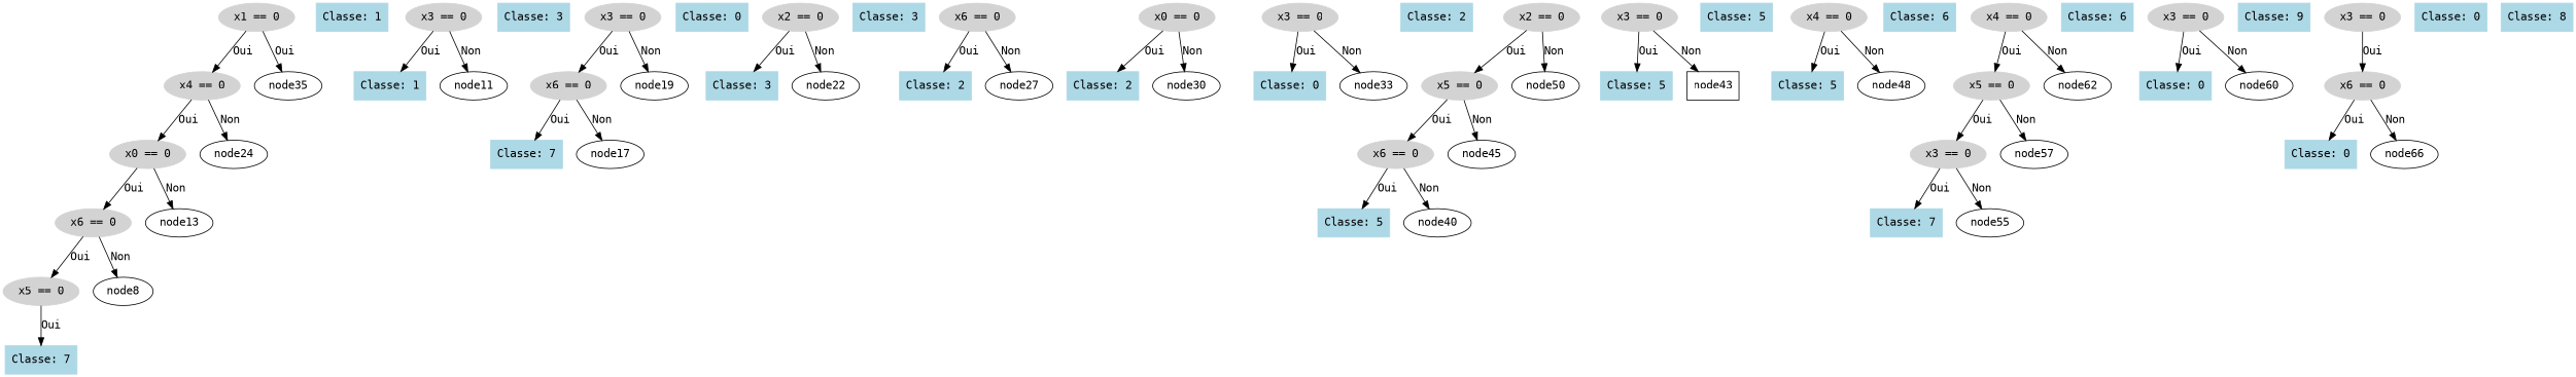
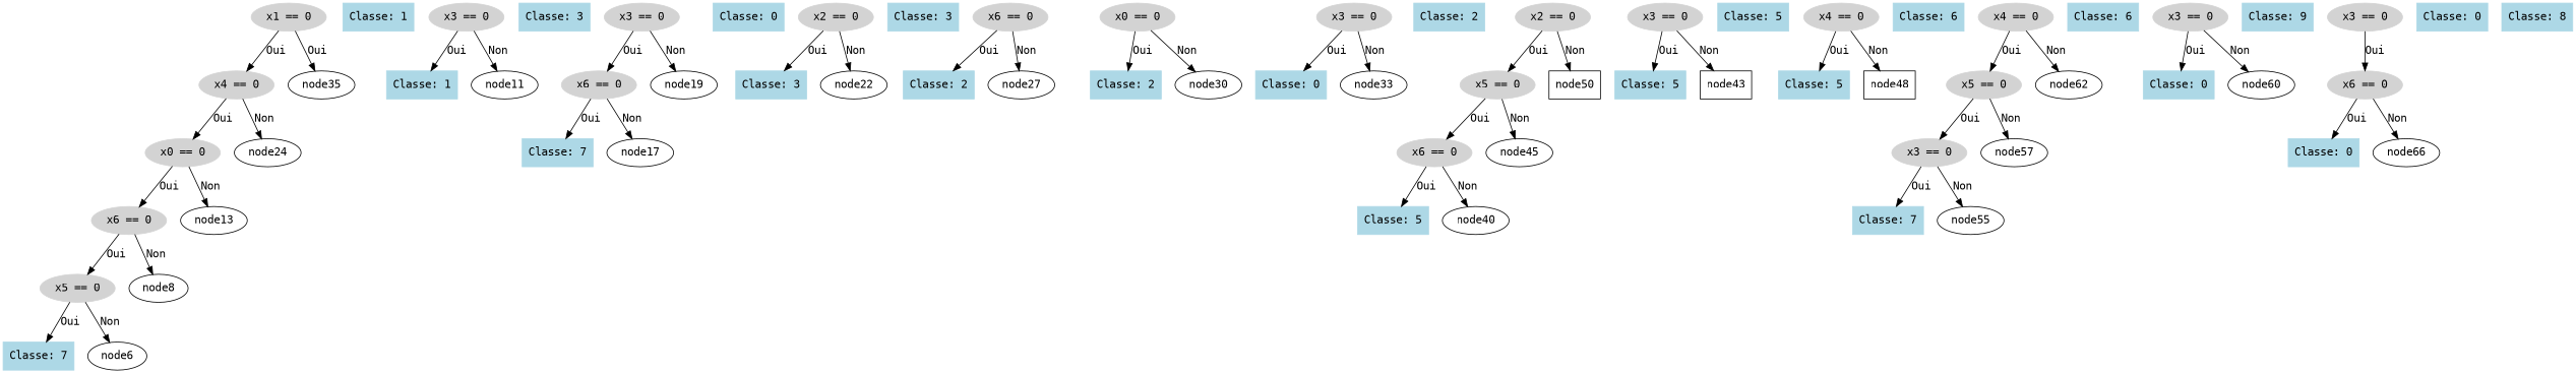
  digraph {
    fontname="DejaVu Sans Mono"
    node [color=lightblue fontname="DejaVu Sans Mono" shape=box style=filled]
    edge [fontname="DejaVu Sans Mono"]
    n1 [color=lightgray label="x1 == 0" shape=ellipse]
    n2 [color=lightgray label="x4 == 0" shape=ellipse]
    node35 [color="" shape="" style=""]
    n4 [color=lightgray label="x0 == 0" shape=ellipse]
    node24 [color="" shape="" style=""]
    n6 [color=lightgray label="x6 == 0" shape=ellipse]
    node13 [color="" shape="" style=""]
    n8 [color=lightgray label="x5 == 0" shape=ellipse]
    node8 [color="" shape="" style=""]
    n10 [label="Classe: 7"]
+   node6 [color="" shape="" style=""]
    n12 [label="Classe: 1"]
    n13 [color=lightgray label="x3 == 0" shape=ellipse]
    n14 [label="Classe: 1"]
    node11 [color="" shape="" style=""]
    n16 [label="Classe: 3"]
    n17 [color=lightgray label="x3 == 0" shape=ellipse]
    n18 [color=lightgray label="x6 == 0" shape=ellipse]
    node19 [color="" shape="" style=""]
    n20 [label="Classe: 7"]
    node17 [color="" shape="" style=""]
    n22 [label="Classe: 0"]
    n23 [color=lightgray label="x2 == 0" shape=ellipse]
    n24 [label="Classe: 3"]
    node22 [color="" shape="" style=""]
    n26 [label="Classe: 3"]
    n27 [color=lightgray label="x6 == 0" shape=ellipse]
    n28 [label="Classe: 2"]
    node27 [color="" shape="" style=""]
    n30 [color=lightgray label="x0 == 0" shape=ellipse]
    n31 [label="Classe: 2"]
    node30 [color="" shape="" style=""]
    n33 [color=lightgray label="x3 == 0" shape=ellipse]
    n34 [label="Classe: 0"]
    node33 [color="" shape="" style=""]
    n36 [label="Classe: 2"]
    n37 [color=lightgray label="x2 == 0" shape=ellipse]
    n38 [color=lightgray label="x5 == 0" shape=ellipse]
-   node50 [color="" shape="" style=""]
+   node50 [color="" style=""]
    n40 [color=lightgray label="x6 == 0" shape=ellipse]
    node45 [color="" shape="" style=""]
    n42 [label="Classe: 5"]
    node40 [color="" shape="" style=""]
    n44 [color=lightgray label="x3 == 0" shape=ellipse]
    n45 [label="Classe: 5"]
    node43 [color="" style=""]
    n47 [label="Classe: 5"]
    n48 [color=lightgray label="x4 == 0" shape=ellipse]
    n49 [label="Classe: 5"]
-   node48 [color="" shape="" style=""]
+   node48 [color="" style=""]
    n51 [label="Classe: 6"]
    n52 [color=lightgray label="x4 == 0" shape=ellipse]
    n53 [color=lightgray label="x5 == 0" shape=ellipse]
    node62 [color="" shape="" style=""]
    n55 [color=lightgray label="x3 == 0" shape=ellipse]
    node57 [color="" shape="" style=""]
    n57 [label="Classe: 7"]
    node55 [color="" shape="" style=""]
    n59 [label="Classe: 6"]
    n60 [color=lightgray label="x3 == 0" shape=ellipse]
    n61 [label="Classe: 0"]
    node60 [color="" shape="" style=""]
    n63 [label="Classe: 9"]
    n64 [color=lightgray label="x3 == 0" shape=ellipse]
    n65 [color=lightgray label="x6 == 0" shape=ellipse]
    n66 [label="Classe: 0"]
    node66 [color="" shape="" style=""]
    n68 [label="Classe: 0"]
    n69 [label="Classe: 8"]
    n1 -> n2 [label=Oui]
    n1 -> node35 [label=Oui]
    n2 -> n4 [label=Oui]
    n2 -> node24 [label=Non]
    n4 -> n6 [label=Oui]
    n4 -> node13 [label=Non]
    n6 -> n8 [label=Oui]
    n6 -> node8 [label=Non]
    n8 -> n10 [label=Oui]
+   n8 -> node6 [label=Non]
    n13 -> n14 [label=Oui]
    n13 -> node11 [label=Non]
    n17 -> n18 [label=Oui]
    n17 -> node19 [label=Non]
    n18 -> n20 [label=Oui]
    n18 -> node17 [label=Non]
    n23 -> n24 [label=Oui]
    n23 -> node22 [label=Non]
    n27 -> n28 [label=Oui]
    n27 -> node27 [label=Non]
    n30 -> n31 [label=Oui]
    n30 -> node30 [label=Non]
    n33 -> n34 [label=Oui]
    n33 -> node33 [label=Non]
    n37 -> n38 [label=Oui]
    n37 -> node50 [label=Non]
    n38 -> n40 [label=Oui]
    n38 -> node45 [label=Non]
    n40 -> n42 [label=Oui]
    n40 -> node40 [label=Non]
    n44 -> n45 [label=Oui]
    n44 -> node43 [label=Non]
    n48 -> n49 [label=Oui]
    n48 -> node48 [label=Non]
    n52 -> n53 [label=Oui]
    n52 -> node62 [label=Non]
    n53 -> n55 [label=Oui]
    n53 -> node57 [label=Non]
    n55 -> n57 [label=Oui]
    n55 -> node55 [label=Non]
    n60 -> n61 [label=Oui]
    n60 -> node60 [label=Non]
    n64 -> n65 [label=Oui]
    n65 -> n66 [label=Oui]
    n65 -> node66 [label=Non]
  }
